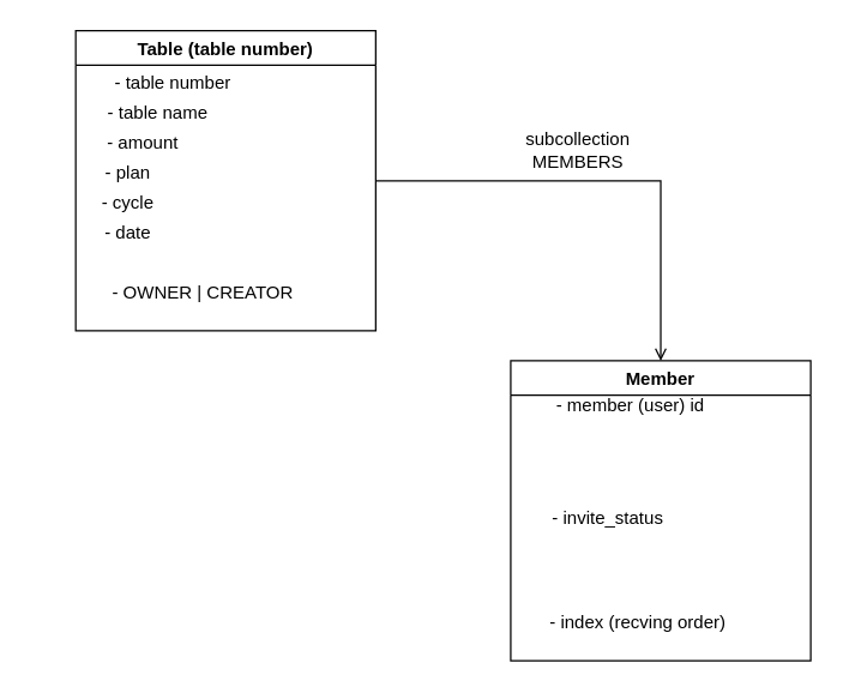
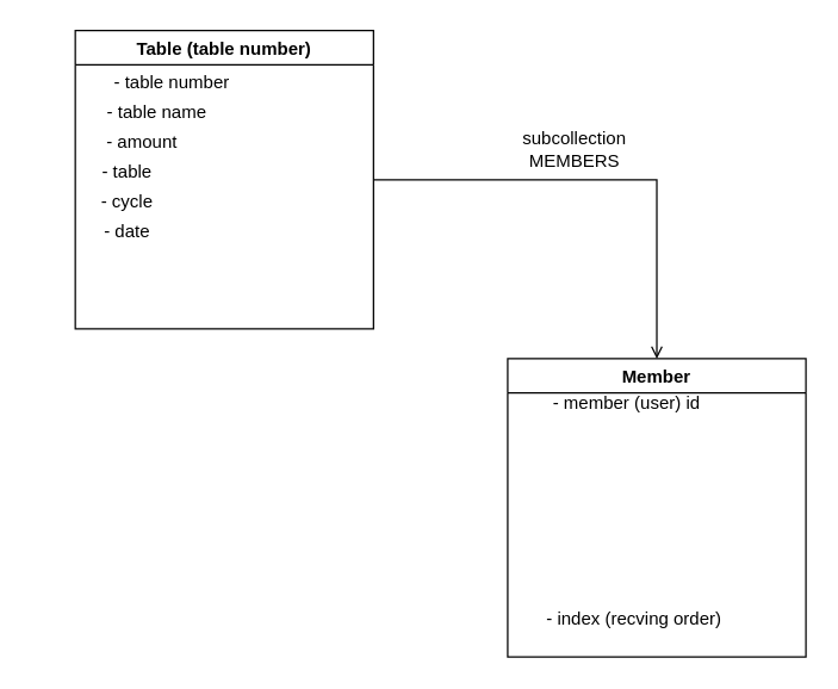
  <mxCell id="0" />
  <mxCell id="1" parent="0" />
  <mxCell id="2" style="edgeStyle=orthogonalEdgeStyle;rounded=0;orthogonalLoop=1;jettySize=auto;html=1;exitX=1;exitY=0.5;exitDx=0;exitDy=0;entryX=0.5;entryY=0;entryDx=0;entryDy=0;endArrow=open;" edge="1" parent="1" source="3" target="11"><mxGeometry relative="1" as="geometry" /></mxCell>
  <mxCell id="3" value="Table (table number)" style="swimlane;" vertex="1" parent="1"><mxGeometry x="50" y="20" width="200" height="200" as="geometry" /></mxCell>
  <mxCell id="4" value="- table number" style="text;html=1;strokeColor=none;fillColor=none;align=center;verticalAlign=middle;whiteSpace=wrap;rounded=0;" vertex="1" parent="3"><mxGeometry y="20" width="130" height="30" as="geometry" /></mxCell>
  <mxCell id="5" value="- table name" style="text;html=1;strokeColor=none;fillColor=none;align=center;verticalAlign=middle;whiteSpace=wrap;rounded=0;" vertex="1" parent="3"><mxGeometry x="-10" y="40" width="130" height="30" as="geometry" /></mxCell>
  <mxCell id="6" value="- amount" style="text;html=1;strokeColor=none;fillColor=none;align=center;verticalAlign=middle;whiteSpace=wrap;rounded=0;" vertex="1" parent="3"><mxGeometry x="-20" y="60" width="130" height="30" as="geometry" /></mxCell>
- <mxCell id="7" value="- plan" style="text;html=1;strokeColor=none;fillColor=none;align=center;verticalAlign=middle;whiteSpace=wrap;rounded=0;" vertex="1" parent="3"><mxGeometry x="-30" y="80" width="130" height="30" as="geometry" /></mxCell>
+ <mxCell id="7" value="- table" style="text;html=1;strokeColor=none;fillColor=none;align=center;verticalAlign=middle;whiteSpace=wrap;rounded=0;" vertex="1" parent="3"><mxGeometry x="-30" y="80" width="130" height="30" as="geometry" /></mxCell>
  <mxCell id="8" value="- cycle" style="text;html=1;strokeColor=none;fillColor=none;align=center;verticalAlign=middle;whiteSpace=wrap;rounded=0;" vertex="1" parent="3"><mxGeometry x="-30" y="100" width="130" height="30" as="geometry" /></mxCell>
  <mxCell id="9" value="- date" style="text;html=1;strokeColor=none;fillColor=none;align=center;verticalAlign=middle;whiteSpace=wrap;rounded=0;" vertex="1" parent="3"><mxGeometry x="-30" y="120" width="130" height="30" as="geometry" /></mxCell>
- <mxCell id="10" value="- OWNER | CREATOR" style="text;html=1;strokeColor=none;fillColor=none;align=center;verticalAlign=middle;whiteSpace=wrap;rounded=0;" vertex="1" parent="3"><mxGeometry x="20" y="160" width="130" height="30" as="geometry" /></mxCell>
  <mxCell id="11" value="Member" style="swimlane;" vertex="1" parent="1"><mxGeometry x="340" y="240" width="200" height="200" as="geometry" /></mxCell>
  <mxCell id="12" value="- member (user) id" style="text;html=1;strokeColor=none;fillColor=none;align=center;verticalAlign=middle;whiteSpace=wrap;rounded=0;" vertex="1" parent="11"><mxGeometry x="20" y="15" width="120" height="30" as="geometry" /></mxCell>
  <mxCell id="13" value="- index (recving order)" style="text;html=1;strokeColor=none;fillColor=none;align=center;verticalAlign=middle;whiteSpace=wrap;rounded=0;" vertex="1" parent="11"><mxGeometry x="20" y="160" width="130" height="30" as="geometry" /></mxCell>
- <mxCell id="14" value="- invite_status" style="text;html=1;strokeColor=none;fillColor=none;align=center;verticalAlign=middle;whiteSpace=wrap;rounded=0;" vertex="1" parent="11"><mxGeometry y="90" width="130" height="30" as="geometry" /></mxCell>
  <mxCell id="15" value="subcollection&lt;br&gt;MEMBERS" style="text;html=1;strokeColor=none;fillColor=none;align=center;verticalAlign=middle;whiteSpace=wrap;rounded=0;" vertex="1" parent="1"><mxGeometry x="310" y="70" width="150" height="60" as="geometry" /></mxCell>
